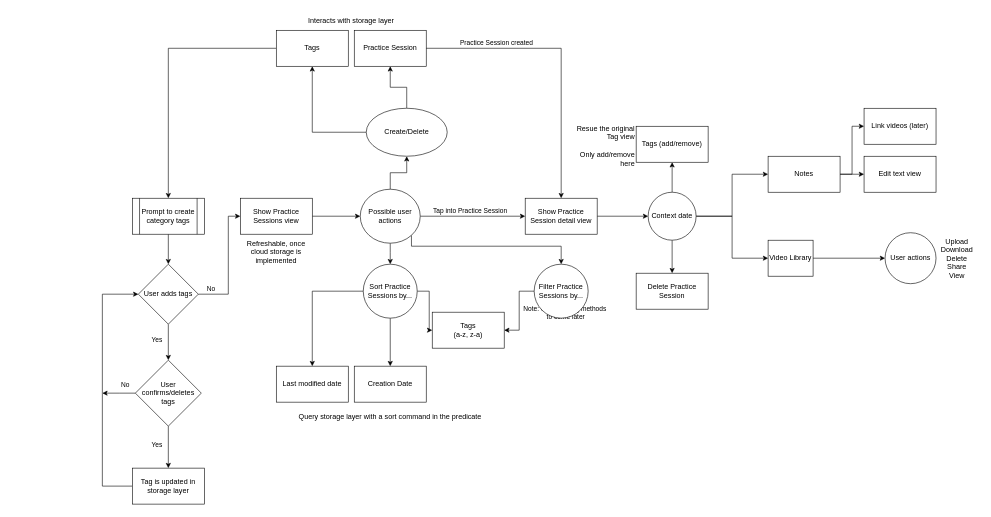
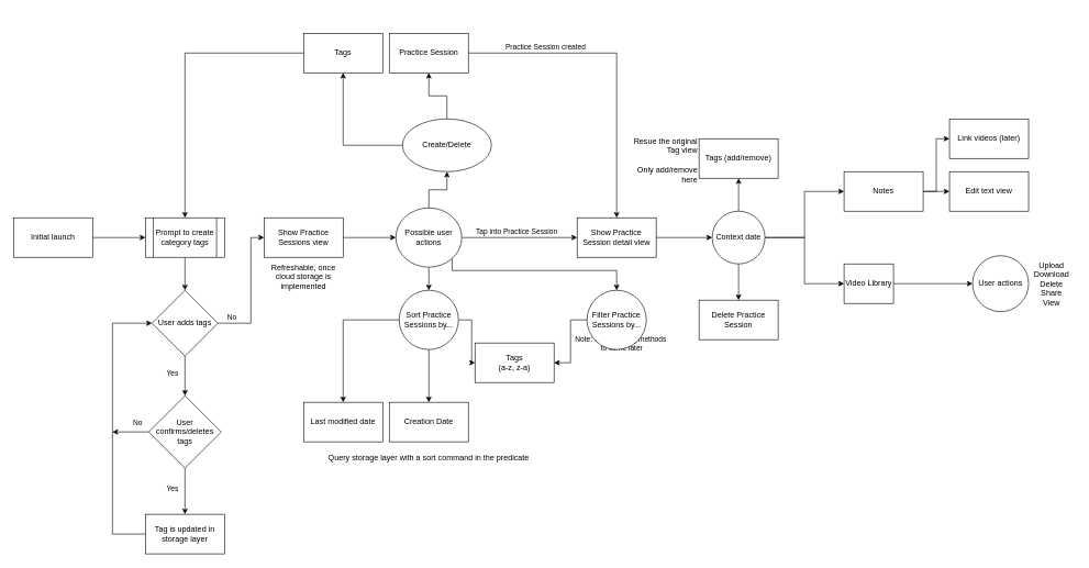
  <mxCell id="0" />
  <mxCell id="1" parent="0" />
+ <mxCell id="2" value="" style="edgeStyle=orthogonalEdgeStyle;rounded=0;orthogonalLoop=1;jettySize=auto;html=1;" parent="1" source="3" target="5" edge="1"><mxGeometry relative="1" as="geometry" /></mxCell>
+ <mxCell id="3" value="Initial launch" style="rounded=0;whiteSpace=wrap;html=1;" parent="1" vertex="1"><mxGeometry x="20" y="330" width="120" height="60" as="geometry" /></mxCell>
  <mxCell id="4" value="" style="edgeStyle=orthogonalEdgeStyle;rounded=0;orthogonalLoop=1;jettySize=auto;html=1;" parent="1" source="5" target="10" edge="1"><mxGeometry relative="1" as="geometry" /></mxCell>
  <mxCell id="5" value="Prompt to create category tags" style="whiteSpace=wrap;html=1;rounded=0;shape=process;backgroundOutline=1;" parent="1" vertex="1"><mxGeometry x="220" y="330" width="120" height="60" as="geometry" /></mxCell>
  <mxCell id="6" value="" style="edgeStyle=orthogonalEdgeStyle;rounded=0;orthogonalLoop=1;jettySize=auto;html=1;exitX=0.5;exitY=1;exitDx=0;exitDy=0;" parent="1" source="10" target="15" edge="1"><mxGeometry relative="1" as="geometry"><mxPoint x="280" y="610" as="targetPoint" /></mxGeometry></mxCell>
  <mxCell id="7" value="Yes" style="edgeLabel;html=1;align=center;verticalAlign=middle;resizable=0;points=[];" parent="6" vertex="1" connectable="0"><mxGeometry x="-0.229" y="1" relative="1" as="geometry"><mxPoint x="-21" y="3" as="offset" /></mxGeometry></mxCell>
  <mxCell id="8" style="edgeStyle=orthogonalEdgeStyle;rounded=0;orthogonalLoop=1;jettySize=auto;html=1;entryX=0;entryY=0.5;entryDx=0;entryDy=0;" parent="1" source="10" target="19" edge="1"><mxGeometry relative="1" as="geometry"><Array as="points"><mxPoint x="380" y="490" /><mxPoint x="380" y="360" /></Array></mxGeometry></mxCell>
  <mxCell id="9" value="No" style="edgeLabel;html=1;align=center;verticalAlign=middle;resizable=0;points=[];" parent="8" vertex="1" connectable="0"><mxGeometry x="-0.83" relative="1" as="geometry"><mxPoint x="3" y="-10" as="offset" /></mxGeometry></mxCell>
  <mxCell id="10" value="User adds tags" style="rhombus;whiteSpace=wrap;html=1;rounded=0;" parent="1" vertex="1"><mxGeometry x="230" y="440" width="100" height="100" as="geometry" /></mxCell>
  <mxCell id="11" value="" style="edgeStyle=orthogonalEdgeStyle;rounded=0;orthogonalLoop=1;jettySize=auto;html=1;" parent="1" source="15" target="17" edge="1"><mxGeometry relative="1" as="geometry" /></mxCell>
  <mxCell id="12" value="Yes" style="edgeLabel;html=1;align=center;verticalAlign=middle;resizable=0;points=[];" parent="11" vertex="1" connectable="0"><mxGeometry x="-0.15" y="-1" relative="1" as="geometry"><mxPoint x="-19" as="offset" /></mxGeometry></mxCell>
  <mxCell id="13" style="edgeStyle=orthogonalEdgeStyle;rounded=0;orthogonalLoop=1;jettySize=auto;html=1;" parent="1" source="15" edge="1"><mxGeometry relative="1" as="geometry"><mxPoint x="170" y="655" as="targetPoint" /></mxGeometry></mxCell>
  <mxCell id="14" value="No" style="edgeLabel;html=1;align=center;verticalAlign=middle;resizable=0;points=[];" parent="13" vertex="1" connectable="0"><mxGeometry x="-0.258" y="4" relative="1" as="geometry"><mxPoint x="3" y="-19" as="offset" /></mxGeometry></mxCell>
  <mxCell id="15" value="User confirms/deletes tags" style="rhombus;whiteSpace=wrap;html=1;rounded=0;" parent="1" vertex="1"><mxGeometry x="225" y="600" width="110" height="110" as="geometry" /></mxCell>
  <mxCell id="16" style="edgeStyle=orthogonalEdgeStyle;rounded=0;orthogonalLoop=1;jettySize=auto;html=1;entryX=0;entryY=0.5;entryDx=0;entryDy=0;" parent="1" source="17" target="10" edge="1"><mxGeometry relative="1" as="geometry"><Array as="points"><mxPoint x="170" y="810" /><mxPoint x="170" y="490" /></Array></mxGeometry></mxCell>
  <mxCell id="17" value="Tag is updated in storage layer" style="whiteSpace=wrap;html=1;rounded=0;" parent="1" vertex="1"><mxGeometry x="220" y="780" width="120" height="60" as="geometry" /></mxCell>
  <mxCell id="18" value="" style="edgeStyle=orthogonalEdgeStyle;rounded=0;orthogonalLoop=1;jettySize=auto;html=1;" parent="1" source="19" target="25" edge="1"><mxGeometry relative="1" as="geometry" /></mxCell>
  <mxCell id="19" value="Show Practice Sessions view" style="shape=label;whiteSpace=wrap;html=1;backgroundOutline=1;rounded=0;" parent="1" vertex="1"><mxGeometry x="400" y="330" width="120" height="60" as="geometry" /></mxCell>
  <mxCell id="20" value="" style="edgeStyle=orthogonalEdgeStyle;rounded=0;orthogonalLoop=1;jettySize=auto;html=1;" parent="1" source="25" target="28" edge="1"><mxGeometry relative="1" as="geometry" /></mxCell>
  <mxCell id="21" value="" style="edgeStyle=orthogonalEdgeStyle;rounded=0;orthogonalLoop=1;jettySize=auto;html=1;" parent="1" source="25" target="35" edge="1"><mxGeometry relative="1" as="geometry"><Array as="points"><mxPoint x="650" y="420" /><mxPoint x="650" y="420" /></Array></mxGeometry></mxCell>
  <mxCell id="22" value="" style="edgeStyle=orthogonalEdgeStyle;rounded=0;orthogonalLoop=1;jettySize=auto;html=1;" parent="1" source="25" target="42" edge="1"><mxGeometry relative="1" as="geometry" /></mxCell>
  <mxCell id="23" value="Tap into Practice Session" style="edgeLabel;html=1;align=center;verticalAlign=middle;resizable=0;points=[];" parent="22" vertex="1" connectable="0"><mxGeometry x="-0.067" y="-2" relative="1" as="geometry"><mxPoint y="-12" as="offset" /></mxGeometry></mxCell>
  <mxCell id="24" style="edgeStyle=orthogonalEdgeStyle;rounded=0;orthogonalLoop=1;jettySize=auto;html=1;exitX=1;exitY=1;exitDx=0;exitDy=0;" parent="1" source="25" target="48" edge="1"><mxGeometry relative="1" as="geometry"><Array as="points"><mxPoint x="685" y="410" /><mxPoint x="935" y="410" /></Array></mxGeometry></mxCell>
  <mxCell id="25" value="Possible user actions" style="ellipse;whiteSpace=wrap;html=1;rounded=0;" parent="1" vertex="1"><mxGeometry x="600" y="315" width="100" height="90" as="geometry" /></mxCell>
  <mxCell id="26" value="" style="edgeStyle=orthogonalEdgeStyle;rounded=0;orthogonalLoop=1;jettySize=auto;html=1;" parent="1" source="28" target="29" edge="1"><mxGeometry relative="1" as="geometry" /></mxCell>
  <mxCell id="27" style="edgeStyle=orthogonalEdgeStyle;rounded=0;orthogonalLoop=1;jettySize=auto;html=1;exitX=0;exitY=0.5;exitDx=0;exitDy=0;entryX=0.5;entryY=1;entryDx=0;entryDy=0;" parent="1" source="28" target="31" edge="1"><mxGeometry relative="1" as="geometry"><mxPoint x="520" y="60" as="targetPoint" /></mxGeometry></mxCell>
  <mxCell id="28" value="Create/Delete" style="ellipse;whiteSpace=wrap;html=1;rounded=0;" parent="1" vertex="1"><mxGeometry x="610" y="180" width="135" height="80" as="geometry" /></mxCell>
  <mxCell id="29" value="Practice Session" style="whiteSpace=wrap;html=1;rounded=0;" parent="1" vertex="1"><mxGeometry x="590" y="50" width="120" height="60" as="geometry" /></mxCell>
  <mxCell id="30" style="edgeStyle=orthogonalEdgeStyle;rounded=0;orthogonalLoop=1;jettySize=auto;html=1;entryX=0.5;entryY=0;entryDx=0;entryDy=0;" parent="1" source="31" target="5" edge="1"><mxGeometry relative="1" as="geometry" /></mxCell>
  <mxCell id="31" value="Tags" style="rounded=0;whiteSpace=wrap;html=1;" parent="1" vertex="1"><mxGeometry x="460" y="50" width="120" height="60" as="geometry" /></mxCell>
  <mxCell id="32" value="" style="edgeStyle=orthogonalEdgeStyle;rounded=0;orthogonalLoop=1;jettySize=auto;html=1;" parent="1" source="35" target="36" edge="1"><mxGeometry relative="1" as="geometry" /></mxCell>
  <mxCell id="33" value="" style="edgeStyle=orthogonalEdgeStyle;rounded=0;orthogonalLoop=1;jettySize=auto;html=1;" parent="1" source="35" target="37" edge="1"><mxGeometry relative="1" as="geometry" /></mxCell>
  <mxCell id="34" value="" style="edgeStyle=orthogonalEdgeStyle;rounded=0;orthogonalLoop=1;jettySize=auto;html=1;" parent="1" source="35" target="38" edge="1"><mxGeometry relative="1" as="geometry" /></mxCell>
  <mxCell id="35" value="Sort Practice Sessions by..." style="ellipse;whiteSpace=wrap;html=1;rounded=0;" parent="1" vertex="1"><mxGeometry x="605" y="440" width="90" height="90" as="geometry" /></mxCell>
  <mxCell id="36" value="Creation Date" style="whiteSpace=wrap;html=1;rounded=0;" parent="1" vertex="1"><mxGeometry x="590" y="610" width="120" height="60" as="geometry" /></mxCell>
  <mxCell id="37" value="Last modified date" style="whiteSpace=wrap;html=1;rounded=0;" parent="1" vertex="1"><mxGeometry x="460" y="610" width="120" height="60" as="geometry" /></mxCell>
  <mxCell id="38" value="Tags&lt;br&gt;(a-z, z-a)" style="whiteSpace=wrap;html=1;rounded=0;" parent="1" vertex="1"><mxGeometry x="720" y="520" width="120" height="60" as="geometry" /></mxCell>
  <mxCell id="39" value="Query storage layer with a sort command in the predicate" style="text;html=1;align=center;verticalAlign=top;whiteSpace=wrap;rounded=0;" parent="1" vertex="1"><mxGeometry x="460" y="680" width="380" height="30" as="geometry" /></mxCell>
- <mxCell id="40" value="Interacts with storage layer" style="text;html=1;align=center;verticalAlign=middle;whiteSpace=wrap;rounded=0;" parent="1" vertex="1"><mxGeometry x="460" y="20" width="250" height="30" as="geometry" /></mxCell>
  <mxCell id="41" style="edgeStyle=orthogonalEdgeStyle;rounded=0;orthogonalLoop=1;jettySize=auto;html=1;entryX=0;entryY=0.5;entryDx=0;entryDy=0;" parent="1" source="42" target="53" edge="1"><mxGeometry relative="1" as="geometry" /></mxCell>
  <mxCell id="42" value="Show Practice Session detail view" style="whiteSpace=wrap;html=1;rounded=0;" parent="1" vertex="1"><mxGeometry x="875" y="330" width="120" height="60" as="geometry" /></mxCell>
  <mxCell id="43" style="edgeStyle=orthogonalEdgeStyle;rounded=0;orthogonalLoop=1;jettySize=auto;html=1;" parent="1" source="29" target="42" edge="1"><mxGeometry relative="1" as="geometry"><Array as="points"><mxPoint x="935" y="80" /></Array></mxGeometry></mxCell>
  <mxCell id="44" value="Practice Session created" style="edgeLabel;html=1;align=center;verticalAlign=middle;resizable=0;points=[];" parent="43" vertex="1" connectable="0"><mxGeometry x="-0.433" y="-1" relative="1" as="geometry"><mxPoint x="-19" y="-11" as="offset" /></mxGeometry></mxCell>
  <mxCell id="45" value="Refreshable, once cloud storage is implemented" style="text;html=1;align=center;verticalAlign=middle;whiteSpace=wrap;rounded=0;" parent="1" vertex="1"><mxGeometry x="400" y="390" width="120" height="60" as="geometry" /></mxCell>
  <mxCell id="46" value="" style="edgeStyle=orthogonalEdgeStyle;rounded=0;orthogonalLoop=1;jettySize=auto;html=1;entryX=1;entryY=0.5;entryDx=0;entryDy=0;" parent="1" source="48" target="38" edge="1"><mxGeometry relative="1" as="geometry"><mxPoint x="910" y="610" as="targetPoint" /></mxGeometry></mxCell>
  <mxCell id="47" value="Note: other filtering methods&lt;br&gt;&amp;nbsp;to come later" style="edgeLabel;html=1;align=center;verticalAlign=middle;resizable=0;points=[];" parent="46" vertex="1" connectable="0"><mxGeometry x="0.122" y="2" relative="1" as="geometry"><mxPoint x="73" y="-5" as="offset" /></mxGeometry></mxCell>
  <mxCell id="48" value="Filter Practice Sessions by..." style="ellipse;whiteSpace=wrap;html=1;aspect=fixed;" parent="1" vertex="1"><mxGeometry x="890" y="440" width="90" height="90" as="geometry" /></mxCell>
  <mxCell id="49" value="" style="edgeStyle=orthogonalEdgeStyle;rounded=0;orthogonalLoop=1;jettySize=auto;html=1;" parent="1" source="53" target="54" edge="1"><mxGeometry relative="1" as="geometry" /></mxCell>
  <mxCell id="50" value="" style="edgeStyle=orthogonalEdgeStyle;rounded=0;orthogonalLoop=1;jettySize=auto;html=1;" parent="1" source="53" target="55" edge="1"><mxGeometry relative="1" as="geometry" /></mxCell>
  <mxCell id="51" value="" style="edgeStyle=orthogonalEdgeStyle;rounded=0;orthogonalLoop=1;jettySize=auto;html=1;" parent="1" source="53" target="58" edge="1"><mxGeometry relative="1" as="geometry" /></mxCell>
  <mxCell id="52" style="edgeStyle=orthogonalEdgeStyle;rounded=0;orthogonalLoop=1;jettySize=auto;html=1;entryX=0;entryY=0.5;entryDx=0;entryDy=0;" parent="1" source="53" target="60" edge="1"><mxGeometry relative="1" as="geometry" /></mxCell>
  <mxCell id="53" value="Context date" style="ellipse;whiteSpace=wrap;html=1;aspect=fixed;" parent="1" vertex="1"><mxGeometry x="1080" y="320" width="80" height="80" as="geometry" /></mxCell>
  <mxCell id="54" value="Tags (add/remove)" style="whiteSpace=wrap;html=1;" parent="1" vertex="1"><mxGeometry x="1060" y="210" width="120" height="60" as="geometry" /></mxCell>
  <mxCell id="55" value="Delete Practice Session" style="whiteSpace=wrap;html=1;" parent="1" vertex="1"><mxGeometry x="1060" y="455" width="120" height="60" as="geometry" /></mxCell>
  <mxCell id="56" value="" style="edgeStyle=orthogonalEdgeStyle;rounded=0;orthogonalLoop=1;jettySize=auto;html=1;" parent="1" source="58" target="62" edge="1"><mxGeometry relative="1" as="geometry" /></mxCell>
  <mxCell id="57" style="edgeStyle=orthogonalEdgeStyle;rounded=0;orthogonalLoop=1;jettySize=auto;html=1;entryX=0;entryY=0.5;entryDx=0;entryDy=0;" parent="1" source="58" target="65" edge="1"><mxGeometry relative="1" as="geometry" /></mxCell>
  <mxCell id="58" value="Notes" style="whiteSpace=wrap;html=1;" parent="1" vertex="1"><mxGeometry x="1280" y="260" width="120" height="60" as="geometry" /></mxCell>
  <mxCell id="59" value="" style="edgeStyle=orthogonalEdgeStyle;rounded=0;orthogonalLoop=1;jettySize=auto;html=1;entryX=0;entryY=0.5;entryDx=0;entryDy=0;" parent="1" source="60" target="63" edge="1"><mxGeometry relative="1" as="geometry"><mxPoint x="1480" y="430" as="targetPoint" /></mxGeometry></mxCell>
  <mxCell id="60" value="Video Library" style="whiteSpace=wrap;html=1;" parent="1" vertex="1"><mxGeometry x="1280" y="400" width="75" height="60" as="geometry" /></mxCell>
  <mxCell id="61" value="&amp;nbsp;Resue the original Tag view&lt;br&gt;&lt;br&gt;Only add/remove here" style="text;html=1;align=right;verticalAlign=top;whiteSpace=wrap;rounded=0;" parent="1" vertex="1"><mxGeometry x="950" y="200" width="110" height="80" as="geometry" /></mxCell>
  <mxCell id="62" value="Edit text view" style="whiteSpace=wrap;html=1;" parent="1" vertex="1"><mxGeometry x="1440" y="260" width="120" height="60" as="geometry" /></mxCell>
  <mxCell id="63" value="User actions" style="ellipse;whiteSpace=wrap;html=1;aspect=fixed;" parent="1" vertex="1"><mxGeometry x="1475" y="387.5" width="85" height="85" as="geometry" /></mxCell>
  <mxCell id="64" value="Upload&lt;div&gt;Download&lt;/div&gt;&lt;div&gt;Delete&lt;/div&gt;&lt;div&gt;Share&lt;/div&gt;&lt;div&gt;View&lt;/div&gt;" style="text;html=1;align=center;verticalAlign=top;whiteSpace=wrap;rounded=0;" parent="1" vertex="1"><mxGeometry x="1560" y="387.5" width="70" height="80" as="geometry" /></mxCell>
  <mxCell id="65" value="Link videos (later)" style="whiteSpace=wrap;html=1;" parent="1" vertex="1"><mxGeometry x="1440" y="180" width="120" height="60" as="geometry" /></mxCell>
